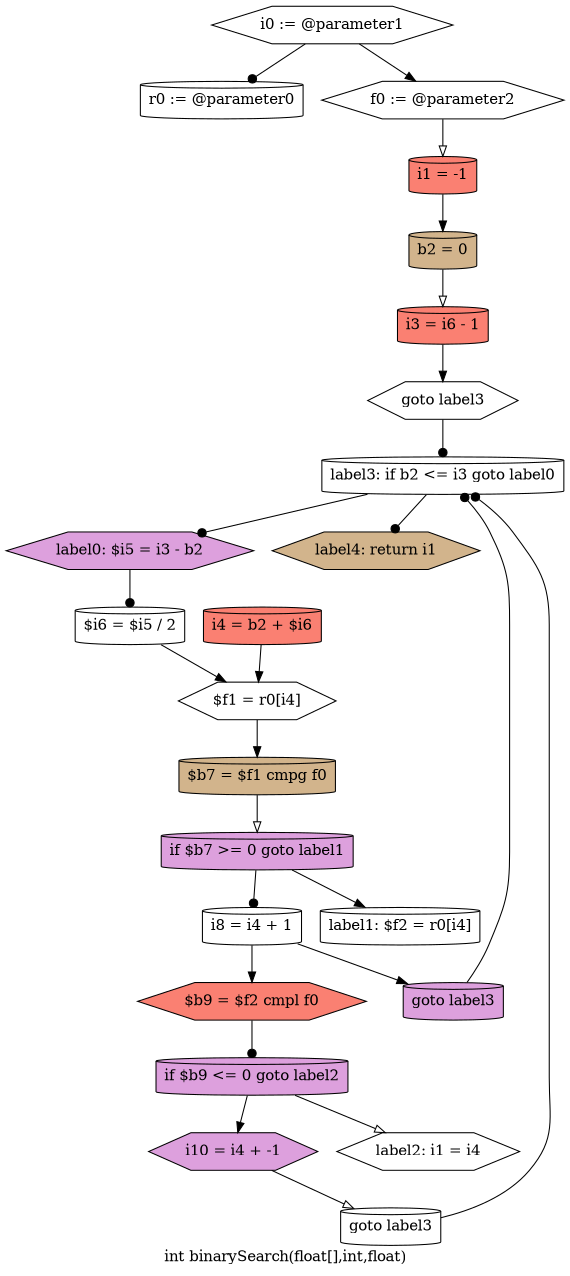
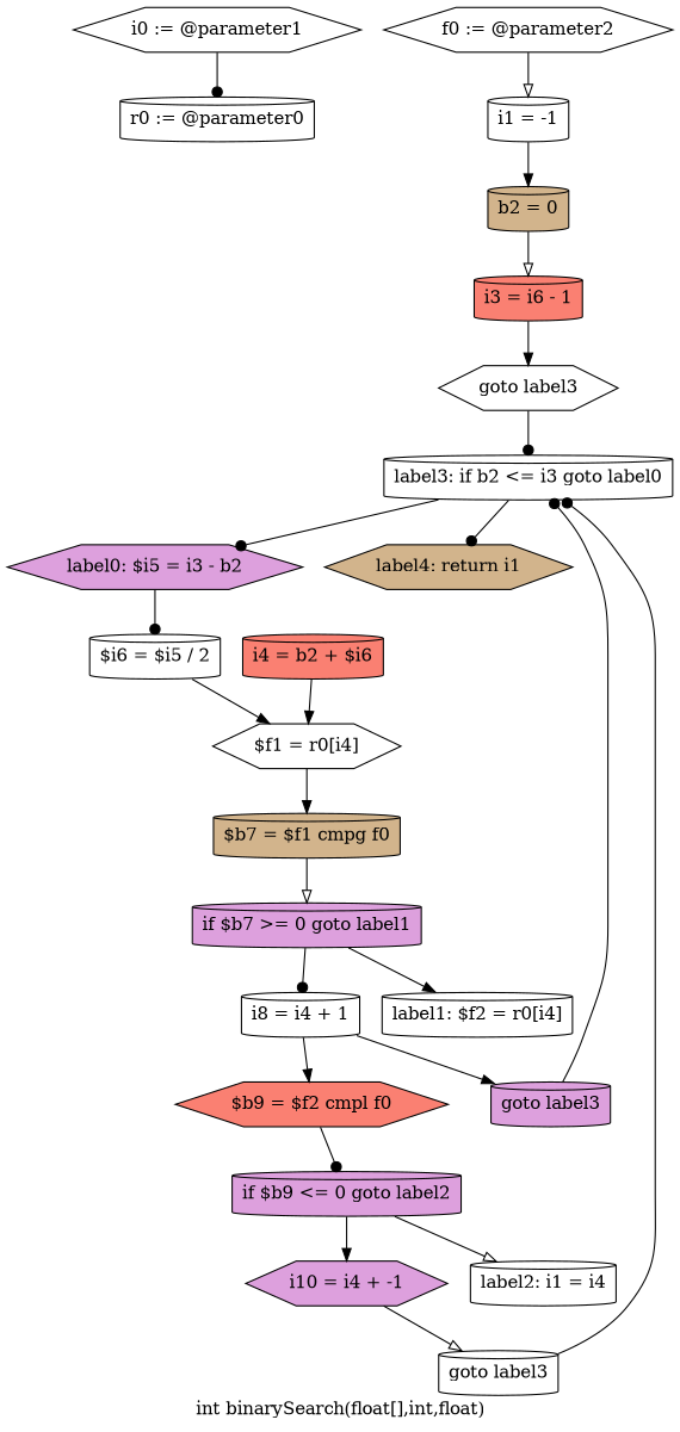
  digraph {
    label="int binarySearch(float[],int,float)"
    node [fillcolor=white shape=cylinder style=filled]
    edge [arrowhead=normal]
    n1 [label="r0 := @parameter0"]
    n2 [label="i0 := @parameter1" shape=hexagon]
    n3 [label="f0 := @parameter2" shape=hexagon]
-   n4 [fillcolor=salmon label="i1 = -1"]
+   n4 [label="i1 = -1"]
    n5 [fillcolor=tan label="b2 = 0"]
    n6 [fillcolor=salmon label="i3 = i6 - 1"]
    n7 [label="goto label3" shape=hexagon]
    n8 [label="label3: if b2 <= i3 goto label0"]
    n9 [fillcolor=plum label="label0: $i5 = i3 - b2" shape=hexagon]
    n10 [fillcolor=tan label="label4: return i1" shape=hexagon]
    n11 [label="$i6 = $i5 / 2"]
    n12 [label="$f1 = r0[i4]" shape=hexagon]
    n13 [fillcolor=salmon label="i4 = b2 + $i6"]
    n14 [fillcolor=tan label="$b7 = $f1 cmpg f0"]
    n15 [fillcolor=plum label="if $b7 >= 0 goto label1"]
    n16 [label="i8 = i4 + 1"]
    n17 [label="label1: $f2 = r0[i4]"]
    n18 [fillcolor=plum label="goto label3"]
    n19 [fillcolor=salmon label="$b9 = $f2 cmpl f0" shape=hexagon]
    n20 [fillcolor=plum label="if $b9 <= 0 goto label2"]
    n21 [fillcolor=plum label="i10 = i4 + -1" shape=hexagon]
-   n22 [label="label2: i1 = i4" shape=hexagon]
+   n22 [label="label2: i1 = i4"]
    n23 [label="goto label3"]
    n2 -> n1 [arrowhead=dot]
-   n2 -> n3
    n3 -> n4 [arrowhead=onormal]
    n4 -> n5
    n5 -> n6 [arrowhead=onormal]
    n6 -> n7
    n7 -> n8 [arrowhead=dot]
    n8 -> n9 [arrowhead=dot]
    n8 -> n10 [arrowhead=dot]
    n9 -> n11 [arrowhead=dot]
    n11 -> n12
    n12 -> n14
    n13 -> n12
    n14 -> n15 [arrowhead=onormal]
    n15 -> n16 [arrowhead=dot]
    n15 -> n17
    n16 -> n18
    n16 -> n19
    n18 -> n8 [arrowhead=dot]
    n19 -> n20 [arrowhead=dot]
    n20 -> n21
    n20 -> n22 [arrowhead=onormal]
    n21 -> n23 [arrowhead=onormal]
    n23 -> n8 [arrowhead=dot]
  }
